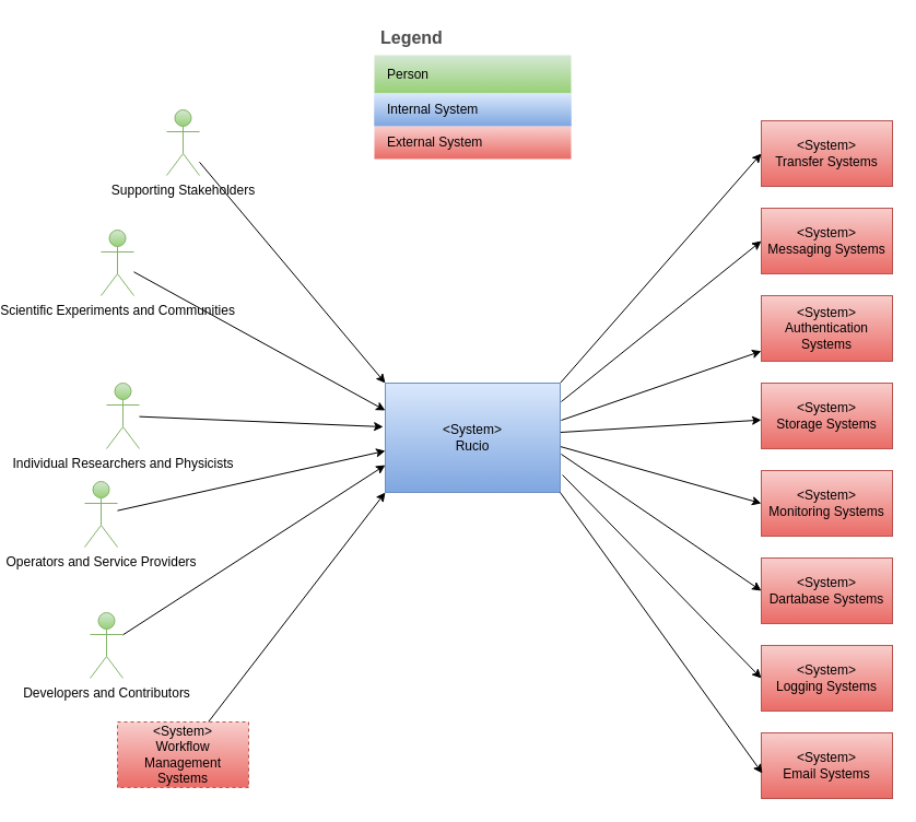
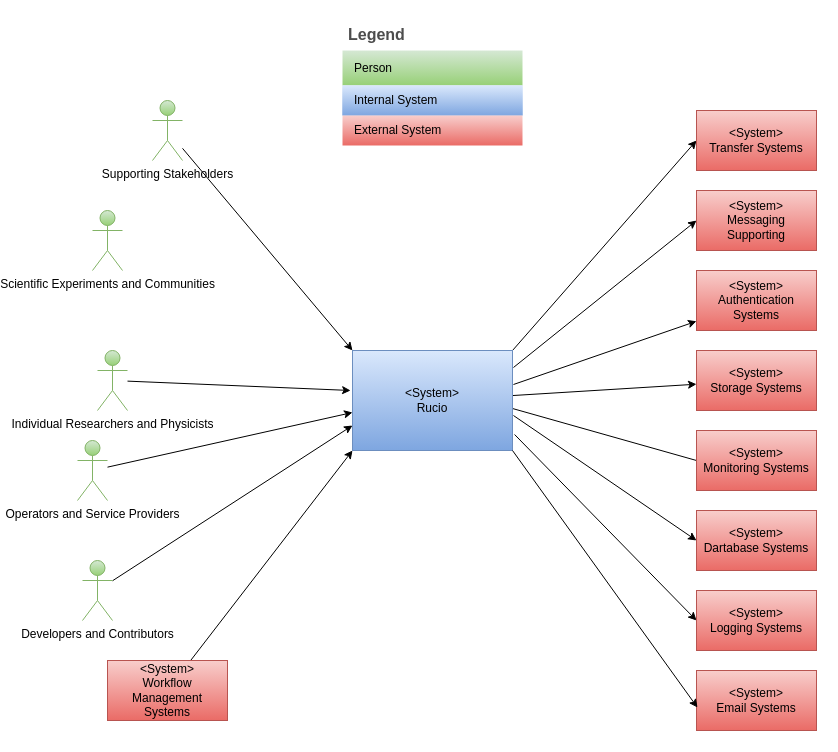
  <mxCell id="0" />
  <mxCell id="1" parent="0" />
  <mxCell id="2" style="rounded=0;orthogonalLoop=1;jettySize=auto;html=1;entryX=0;entryY=0.5;entryDx=0;entryDy=0;exitX=1.006;exitY=0.17;exitDx=0;exitDy=0;exitPerimeter=0;" parent="1" target="13" edge="1" source="9"><mxGeometry relative="1" as="geometry"><mxPoint x="457" y="380" as="sourcePoint" /></mxGeometry></mxCell>
  <mxCell id="3" style="rounded=0;orthogonalLoop=1;jettySize=auto;html=1;exitX=1.006;exitY=0.34;exitDx=0;exitDy=0;exitPerimeter=0;" parent="1" source="9" target="10" edge="1"><mxGeometry relative="1" as="geometry" /></mxCell>
  <mxCell id="4" style="rounded=0;orthogonalLoop=1;jettySize=auto;html=1;" parent="1" source="9" target="11" edge="1"><mxGeometry relative="1" as="geometry" /></mxCell>
- <mxCell id="5" style="rounded=0;orthogonalLoop=1;jettySize=auto;html=1;entryX=0;entryY=0.5;entryDx=0;entryDy=0;exitX=1;exitY=0.58;exitDx=0;exitDy=0;exitPerimeter=0;" parent="1" source="9" target="12" edge="1"><mxGeometry relative="1" as="geometry" /></mxCell>
+ <mxCell id="5" style="rounded=0;orthogonalLoop=1;jettySize=auto;html=1;entryX=0;entryY=0.5;entryDx=0;entryDy=0;exitX=1;exitY=0.58;exitDx=0;exitDy=0;exitPerimeter=0;endArrow=none;" parent="1" source="9" target="12" edge="1"><mxGeometry relative="1" as="geometry" /></mxCell>
  <mxCell id="6" style="edgeStyle=none;html=1;entryX=0;entryY=0.5;entryDx=0;entryDy=0;exitX=1.006;exitY=0.65;exitDx=0;exitDy=0;exitPerimeter=0;" parent="1" source="9" target="31" edge="1"><mxGeometry relative="1" as="geometry" /></mxCell>
  <mxCell id="7" style="edgeStyle=none;html=1;entryX=0;entryY=0.5;entryDx=0;entryDy=0;exitX=1;exitY=0;exitDx=0;exitDy=0;" parent="1" source="9" target="32" edge="1"><mxGeometry relative="1" as="geometry" /></mxCell>
  <mxCell id="8" style="edgeStyle=none;html=1;entryX=0;entryY=0.5;entryDx=0;entryDy=0;exitX=1.013;exitY=0.84;exitDx=0;exitDy=0;exitPerimeter=0;" parent="1" source="9" target="33" edge="1"><mxGeometry relative="1" as="geometry" /></mxCell>
  <mxCell id="9" value="&amp;lt;System&amp;gt;&lt;br&gt;Rucio" style="rounded=0;whiteSpace=wrap;html=1;fillColor=#dae8fc;gradientColor=#7ea6e0;strokeColor=#6c8ebf;" parent="1" vertex="1"><mxGeometry x="295" y="350" width="160" height="100" as="geometry" /></mxCell>
  <mxCell id="10" value="&lt;span style=&quot;color: rgb(0, 0, 0);&quot;&gt;&amp;lt;System&amp;gt;&lt;/span&gt;&lt;br&gt;Authentication Systems" style="rounded=0;whiteSpace=wrap;html=1;fillColor=#f8cecc;gradientColor=#ea6b66;strokeColor=#b85450;" parent="1" vertex="1"><mxGeometry x="639" y="270" width="120" height="60" as="geometry" /></mxCell>
  <mxCell id="11" value="&lt;span style=&quot;color: rgb(0, 0, 0);&quot;&gt;&amp;lt;System&amp;gt;&lt;/span&gt;&lt;br&gt;Storage Systems" style="rounded=0;whiteSpace=wrap;html=1;fillColor=#f8cecc;gradientColor=#ea6b66;strokeColor=#b85450;" parent="1" vertex="1"><mxGeometry x="639" y="350" width="120" height="60" as="geometry" /></mxCell>
  <mxCell id="12" value="&lt;span style=&quot;color: rgb(0, 0, 0);&quot;&gt;&amp;lt;System&amp;gt;&lt;/span&gt;&lt;br&gt;Monitoring Systems" style="rounded=0;whiteSpace=wrap;html=1;fillColor=#f8cecc;gradientColor=#ea6b66;strokeColor=#b85450;" parent="1" vertex="1"><mxGeometry x="639" y="430" width="120" height="60" as="geometry" /></mxCell>
- <mxCell id="13" value="&amp;lt;System&amp;gt;&lt;br&gt;Messaging Systems" style="rounded=0;whiteSpace=wrap;html=1;fillColor=#f8cecc;gradientColor=#ea6b66;strokeColor=#b85450;" parent="1" vertex="1"><mxGeometry x="639" y="190" width="120" height="60" as="geometry" /></mxCell>
- <mxCell id="14" style="edgeStyle=none;html=1;entryX=0;entryY=0.25;entryDx=0;entryDy=0;" edge="1" parent="1" source="15" target="9"><mxGeometry relative="1" as="geometry" /></mxCell>
+ <mxCell id="13" value="&amp;lt;System&amp;gt;&lt;br&gt;Messaging Supporting" style="rounded=0;whiteSpace=wrap;html=1;fillColor=#f8cecc;gradientColor=#ea6b66;strokeColor=#b85450;" parent="1" vertex="1"><mxGeometry x="639" y="190" width="120" height="60" as="geometry" /></mxCell>
  <mxCell id="15" value="Scientific Experiments and Communities" style="shape=umlActor;verticalLabelPosition=bottom;verticalAlign=top;html=1;outlineConnect=0;fillColor=#d5e8d4;gradientColor=#97d077;strokeColor=#82b366;" parent="1" vertex="1"><mxGeometry x="35" y="210" width="30" height="60" as="geometry" /></mxCell>
  <mxCell id="16" value="Individual Researchers and Physicists" style="shape=umlActor;verticalLabelPosition=bottom;verticalAlign=top;html=1;outlineConnect=0;fillColor=#d5e8d4;gradientColor=#97d077;strokeColor=#82b366;" parent="1" vertex="1"><mxGeometry x="40" y="350" width="30" height="60" as="geometry" /></mxCell>
  <mxCell id="17" style="rounded=0;orthogonalLoop=1;jettySize=auto;html=1;entryX=0;entryY=0.62;entryDx=0;entryDy=0;entryPerimeter=0;" parent="1" source="18" target="9" edge="1"><mxGeometry relative="1" as="geometry" /></mxCell>
  <mxCell id="18" value="Operators and Service Providers" style="shape=umlActor;verticalLabelPosition=bottom;verticalAlign=top;html=1;outlineConnect=0;fillColor=#d5e8d4;gradientColor=#97d077;strokeColor=#82b366;" parent="1" vertex="1"><mxGeometry x="20" y="440" width="30" height="60" as="geometry" /></mxCell>
  <mxCell id="19" style="rounded=0;orthogonalLoop=1;jettySize=auto;html=1;entryX=0;entryY=0.75;entryDx=0;entryDy=0;" parent="1" source="20" target="9" edge="1"><mxGeometry relative="1" as="geometry"><mxPoint x="295" y="450" as="targetPoint" /></mxGeometry></mxCell>
  <mxCell id="20" value="&lt;div&gt;Developers and Contributors&lt;/div&gt;" style="shape=umlActor;verticalLabelPosition=bottom;verticalAlign=top;html=1;outlineConnect=0;fillColor=#d5e8d4;gradientColor=#97d077;strokeColor=#82b366;" parent="1" vertex="1"><mxGeometry x="25" y="560" width="30" height="60" as="geometry" /></mxCell>
  <mxCell id="21" style="rounded=0;orthogonalLoop=1;jettySize=auto;html=1;entryX=0;entryY=0;entryDx=0;entryDy=0;" parent="1" source="22" target="9" edge="1"><mxGeometry relative="1" as="geometry" /></mxCell>
  <mxCell id="22" value="Supporting Stakeholders" style="shape=umlActor;verticalLabelPosition=bottom;verticalAlign=top;html=1;outlineConnect=0;fillColor=#d5e8d4;gradientColor=#97d077;strokeColor=#82b366;" parent="1" vertex="1"><mxGeometry x="95" y="100" width="30" height="60" as="geometry" /></mxCell>
  <mxCell id="23" style="rounded=0;orthogonalLoop=1;jettySize=auto;html=1;entryX=-0.012;entryY=0.4;entryDx=0;entryDy=0;entryPerimeter=0;" parent="1" source="16" target="9" edge="1"><mxGeometry relative="1" as="geometry"><mxPoint x="323" y="380" as="targetPoint" /></mxGeometry></mxCell>
  <mxCell id="24" value="Legend" style="shape=table;startSize=30;container=1;collapsible=0;childLayout=tableLayout;fontSize=16;align=left;verticalAlign=top;fillColor=none;strokeColor=none;fontColor=#4D4D4D;fontStyle=1;spacingLeft=6;spacing=0;resizable=0;" parent="1" vertex="1"><mxGeometry x="285" y="20" width="180" height="125" as="geometry" /></mxCell>
  <mxCell id="25" value="" style="shape=tableRow;horizontal=0;startSize=0;swimlaneHead=0;swimlaneBody=0;strokeColor=inherit;top=0;left=0;bottom=0;right=0;collapsible=0;dropTarget=0;fillColor=none;points=[[0,0.5],[1,0.5]];portConstraint=eastwest;fontSize=12;" parent="24" vertex="1"><mxGeometry y="30" width="180" height="35" as="geometry" /></mxCell>
  <mxCell id="26" value="Person" style="shape=partialRectangle;html=1;whiteSpace=wrap;connectable=0;strokeColor=#82b366;overflow=hidden;fillColor=#d5e8d4;top=0;left=0;bottom=0;right=0;pointerEvents=1;fontSize=12;align=left;gradientColor=#97d077;spacingLeft=10;spacingRight=4;" parent="25" vertex="1"><mxGeometry width="180" height="35" as="geometry"><mxRectangle width="180" height="35" as="alternateBounds" /></mxGeometry></mxCell>
  <mxCell id="27" value="" style="shape=tableRow;horizontal=0;startSize=0;swimlaneHead=0;swimlaneBody=0;strokeColor=#6c8ebf;top=0;left=0;bottom=0;right=0;collapsible=0;dropTarget=0;fillColor=#dae8fc;points=[[0,0.5],[1,0.5]];portConstraint=eastwest;fontSize=12;gradientColor=#7ea6e0;" parent="24" vertex="1"><mxGeometry y="65" width="180" height="30" as="geometry" /></mxCell>
  <mxCell id="28" value="Internal System" style="shape=partialRectangle;html=1;whiteSpace=wrap;connectable=0;strokeColor=#6c8ebf;overflow=hidden;fillColor=#dae8fc;top=0;left=0;bottom=0;right=0;pointerEvents=1;fontSize=12;align=left;gradientColor=#7ea6e0;spacingLeft=10;spacingRight=4;" parent="27" vertex="1"><mxGeometry width="180" height="30" as="geometry"><mxRectangle width="180" height="30" as="alternateBounds" /></mxGeometry></mxCell>
  <mxCell id="29" value="" style="shape=tableRow;horizontal=0;startSize=0;swimlaneHead=0;swimlaneBody=0;strokeColor=inherit;top=0;left=0;bottom=0;right=0;collapsible=0;dropTarget=0;fillColor=none;points=[[0,0.5],[1,0.5]];portConstraint=eastwest;fontSize=12;" parent="24" vertex="1"><mxGeometry y="95" width="180" height="30" as="geometry" /></mxCell>
  <mxCell id="30" value="External System" style="shape=partialRectangle;html=1;whiteSpace=wrap;connectable=0;strokeColor=#b85450;overflow=hidden;fillColor=#f8cecc;top=0;left=0;bottom=0;right=0;pointerEvents=1;fontSize=12;align=left;gradientColor=#ea6b66;spacingLeft=10;spacingRight=4;" parent="29" vertex="1"><mxGeometry width="180" height="30" as="geometry"><mxRectangle width="180" height="30" as="alternateBounds" /></mxGeometry></mxCell>
  <mxCell id="31" value="&lt;span style=&quot;color: rgb(0, 0, 0);&quot;&gt;&amp;lt;System&amp;gt;&lt;/span&gt;&lt;br&gt;Dartabase Systems" style="rounded=0;whiteSpace=wrap;html=1;fillColor=#f8cecc;gradientColor=#ea6b66;strokeColor=#b85450;" parent="1" vertex="1"><mxGeometry x="639" y="510" width="120" height="60" as="geometry" /></mxCell>
  <mxCell id="32" value="&lt;span style=&quot;color: rgb(0, 0, 0);&quot;&gt;&amp;lt;System&amp;gt;&lt;/span&gt;&lt;br&gt;Transfer Systems" style="rounded=0;whiteSpace=wrap;html=1;fillColor=#f8cecc;gradientColor=#ea6b66;strokeColor=#b85450;" parent="1" vertex="1"><mxGeometry x="639" y="110" width="120" height="60" as="geometry" /></mxCell>
  <mxCell id="33" value="&lt;span style=&quot;color: rgb(0, 0, 0);&quot;&gt;&amp;lt;System&amp;gt;&lt;/span&gt;&lt;br&gt;&lt;span style=&quot;color: rgb(0, 0, 0);&quot;&gt;Logging Systems&lt;/span&gt;" style="rounded=0;whiteSpace=wrap;html=1;fillColor=#f8cecc;gradientColor=#ea6b66;strokeColor=#b85450;" parent="1" vertex="1"><mxGeometry x="639" y="590" width="120" height="60" as="geometry" /></mxCell>
  <mxCell id="34" value="&lt;span style=&quot;color: rgb(0, 0, 0);&quot;&gt;&amp;lt;System&amp;gt;&lt;/span&gt;&lt;br&gt;&lt;span style=&quot;color: rgb(0, 0, 0);&quot;&gt;Email Systems&lt;/span&gt;" style="rounded=0;whiteSpace=wrap;html=1;fillColor=#f8cecc;gradientColor=#ea6b66;strokeColor=#b85450;" parent="1" vertex="1"><mxGeometry x="639" y="670" width="120" height="60" as="geometry" /></mxCell>
  <mxCell id="35" style="edgeStyle=none;html=1;entryX=0.008;entryY=0.617;entryDx=0;entryDy=0;entryPerimeter=0;exitX=1;exitY=1;exitDx=0;exitDy=0;" parent="1" source="9" target="34" edge="1"><mxGeometry relative="1" as="geometry" /></mxCell>
  <mxCell id="36" style="edgeStyle=none;html=1;entryX=0;entryY=1;entryDx=0;entryDy=0;" edge="1" parent="1" source="37" target="9"><mxGeometry relative="1" as="geometry" /></mxCell>
- <mxCell id="37" value="&lt;span style=&quot;color: rgb(0, 0, 0);&quot;&gt;&amp;lt;System&amp;gt;&lt;/span&gt;&lt;br&gt;Workflow Management Systems" style="rounded=0;whiteSpace=wrap;html=1;fillColor=#f8cecc;gradientColor=#ea6b66;strokeColor=#b85450;dashed=1;" vertex="1" parent="1"><mxGeometry x="50" y="660" width="120" height="60" as="geometry" /></mxCell>
+ <mxCell id="37" value="&lt;span style=&quot;color: rgb(0, 0, 0);&quot;&gt;&amp;lt;System&amp;gt;&lt;/span&gt;&lt;br&gt;Workflow Management Systems" style="rounded=0;whiteSpace=wrap;html=1;fillColor=#f8cecc;gradientColor=#ea6b66;strokeColor=#b85450;" vertex="1" parent="1"><mxGeometry x="50" y="660" width="120" height="60" as="geometry" /></mxCell>
